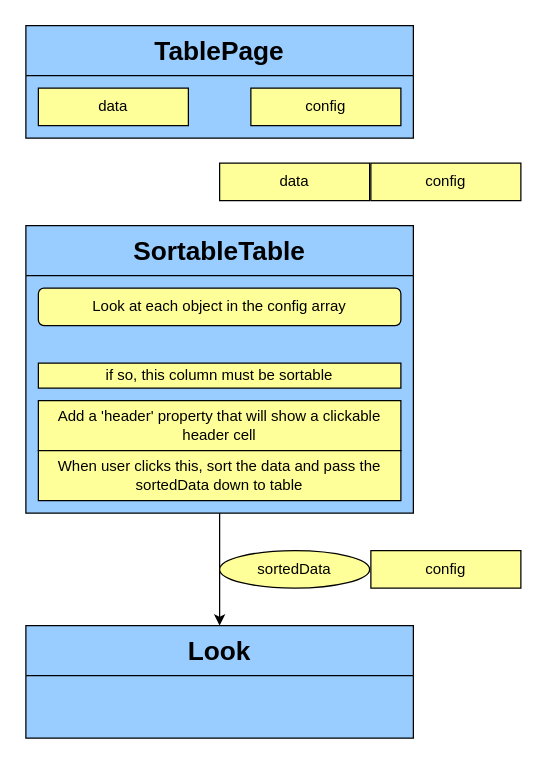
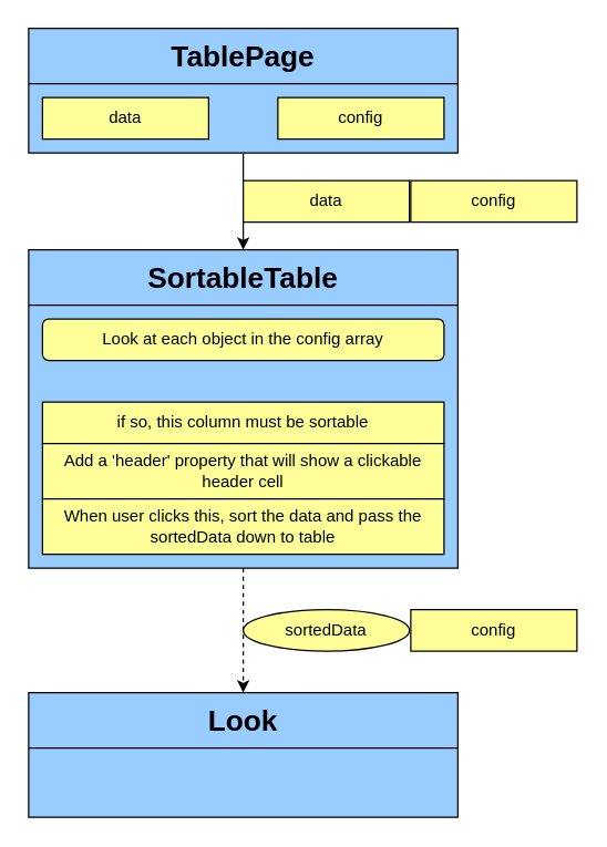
  <mxCell id="0" />
  <mxCell id="1" parent="0" />
+ <mxCell id="2" style="edgeStyle=none;html=1;entryX=0.5;entryY=0;entryDx=0;entryDy=0;" edge="1" parent="1" source="3" target="7"><mxGeometry relative="1" as="geometry" /></mxCell>
  <mxCell id="3" value="&lt;font color=&quot;#000000&quot;&gt;TablePage&lt;/font&gt;" style="swimlane;whiteSpace=wrap;html=1;fontSize=21;container=0;fillColor=#99CCFF;gradientColor=none;swimlaneFillColor=#99CCFF;startSize=40;" vertex="1" parent="1"><mxGeometry x="20" y="20" width="310" height="90" as="geometry" /></mxCell>
  <mxCell id="4" value="&lt;font color=&quot;#000000&quot;&gt;data&lt;/font&gt;" style="rounded=0;whiteSpace=wrap;html=1;fontFamily=Helvetica;fontSize=12;fontColor=#FFFFFF;fillColor=#FFFF99;" vertex="1" parent="3"><mxGeometry x="10" y="50" width="120" height="30" as="geometry" /></mxCell>
  <mxCell id="5" value="&lt;font color=&quot;#000000&quot;&gt;config&lt;/font&gt;" style="rounded=0;whiteSpace=wrap;html=1;fontFamily=Helvetica;fontSize=12;fontColor=#FFFFFF;fillColor=#FFFF99;" vertex="1" parent="3"><mxGeometry x="180" y="50" width="120" height="30" as="geometry" /></mxCell>
- <mxCell id="6" style="edgeStyle=none;html=1;entryX=0.5;entryY=0;entryDx=0;entryDy=0;" edge="1" parent="1" source="7" target="14"><mxGeometry relative="1" as="geometry" /></mxCell>
+ <mxCell id="6" style="edgeStyle=none;html=1;entryX=0.5;entryY=0;entryDx=0;entryDy=0;dashed=1;" edge="1" parent="1" source="7" target="14"><mxGeometry relative="1" as="geometry" /></mxCell>
  <mxCell id="7" value="&lt;font color=&quot;#000000&quot;&gt;SortableTable&lt;/font&gt;" style="swimlane;whiteSpace=wrap;html=1;fontSize=21;container=0;fillColor=#99CCFF;gradientColor=none;swimlaneFillColor=#99CCFF;startSize=40;" vertex="1" parent="1"><mxGeometry x="20" y="180" width="310" height="230" as="geometry" /></mxCell>
  <mxCell id="8" value="&lt;font color=&quot;#000000&quot;&gt;Look at each object in the config array&lt;/font&gt;" style="whiteSpace=wrap;html=1;fontFamily=Helvetica;fontSize=12;fontColor=#FFFFFF;fillColor=#FFFF99;rounded=1;" vertex="1" parent="7"><mxGeometry x="10" y="50" width="290" height="30" as="geometry" /></mxCell>
- <mxCell id="9" value="&lt;font color=&quot;#000000&quot;&gt;if so, this column must be sortable&lt;/font&gt;" style="rounded=0;whiteSpace=wrap;html=1;fontFamily=Helvetica;fontSize=12;fontColor=#FFFFFF;fillColor=#FFFF99;" vertex="1" parent="7"><mxGeometry x="10" y="110" width="290" height="20" as="geometry" /></mxCell>
+ <mxCell id="9" value="&lt;font color=&quot;#000000&quot;&gt;if so, this column must be sortable&lt;/font&gt;" style="rounded=0;whiteSpace=wrap;html=1;fontFamily=Helvetica;fontSize=12;fontColor=#FFFFFF;fillColor=#FFFF99;" vertex="1" parent="7"><mxGeometry x="10" y="110" width="290" height="30" as="geometry" /></mxCell>
  <mxCell id="10" value="&lt;font color=&quot;#000000&quot;&gt;Add a 'header' property that will show a clickable header cell&lt;/font&gt;" style="rounded=0;whiteSpace=wrap;html=1;fontFamily=Helvetica;fontSize=12;fontColor=#FFFFFF;fillColor=#FFFF99;" vertex="1" parent="7"><mxGeometry x="10" y="140" width="290" height="40" as="geometry" /></mxCell>
  <mxCell id="11" value="&lt;font color=&quot;#000000&quot;&gt;When user clicks this, sort the data and pass the sortedData down to table&lt;/font&gt;" style="rounded=0;whiteSpace=wrap;html=1;fontFamily=Helvetica;fontSize=12;fontColor=#FFFFFF;fillColor=#FFFF99;" vertex="1" parent="7"><mxGeometry x="10" y="180" width="290" height="40" as="geometry" /></mxCell>
  <mxCell id="12" value="&lt;font color=&quot;#000000&quot;&gt;data&lt;/font&gt;" style="rounded=0;whiteSpace=wrap;html=1;fontFamily=Helvetica;fontSize=12;fontColor=#FFFFFF;fillColor=#FFFF99;" vertex="1" parent="1"><mxGeometry x="175" y="130" width="120" height="30" as="geometry" /></mxCell>
  <mxCell id="13" value="&lt;font color=&quot;#000000&quot;&gt;config&lt;/font&gt;" style="rounded=0;whiteSpace=wrap;html=1;fontFamily=Helvetica;fontSize=12;fontColor=#FFFFFF;fillColor=#FFFF99;" vertex="1" parent="1"><mxGeometry x="296" y="130" width="120" height="30" as="geometry" /></mxCell>
  <mxCell id="14" value="&lt;font color=&quot;#000000&quot;&gt;Look&lt;/font&gt;" style="swimlane;whiteSpace=wrap;html=1;fontSize=21;container=0;fillColor=#99CCFF;gradientColor=none;swimlaneFillColor=#99CCFF;startSize=40;" vertex="1" parent="1"><mxGeometry x="20" y="500" width="310" height="90" as="geometry" /></mxCell>
  <mxCell id="15" value="&lt;font color=&quot;#000000&quot;&gt;sortedData&lt;/font&gt;" style="ellipse;whiteSpace=wrap;html=1;fontFamily=Helvetica;fontSize=12;fontColor=#FFFFFF;fillColor=#FFFF99;" vertex="1" parent="1"><mxGeometry x="175" y="440" width="120" height="30" as="geometry" /></mxCell>
  <mxCell id="16" value="&lt;font color=&quot;#000000&quot;&gt;config&lt;/font&gt;" style="rounded=0;whiteSpace=wrap;html=1;fontFamily=Helvetica;fontSize=12;fontColor=#FFFFFF;fillColor=#FFFF99;" vertex="1" parent="1"><mxGeometry x="296" y="440" width="120" height="30" as="geometry" /></mxCell>
